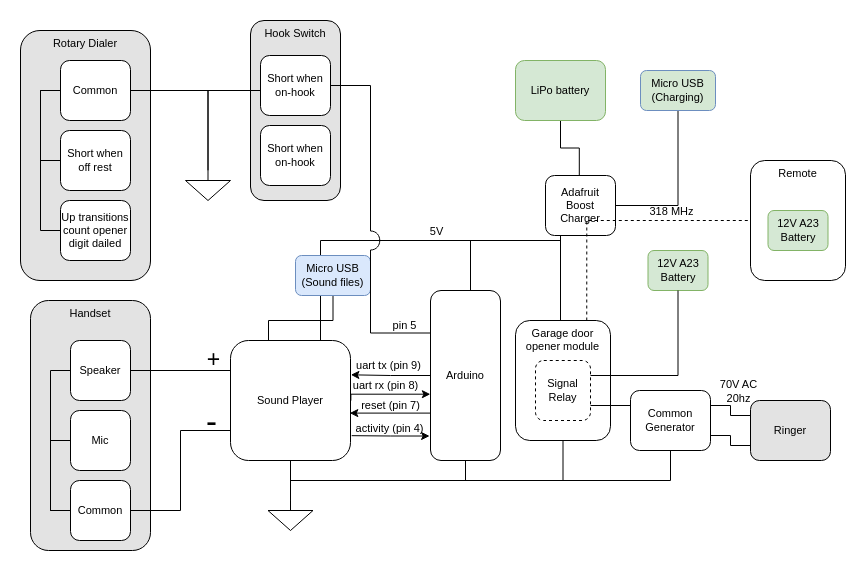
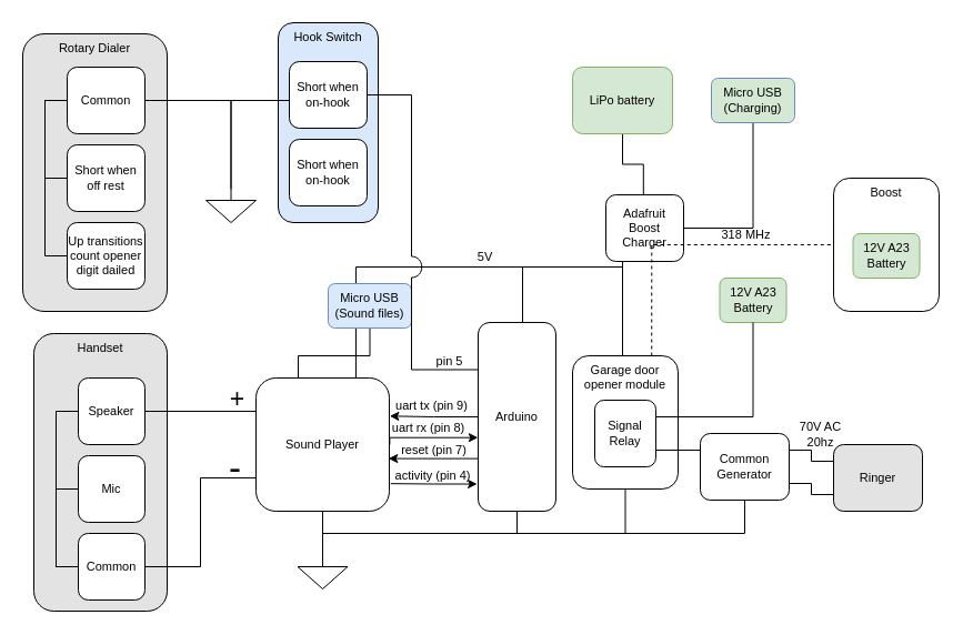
  <mxCell id="0" />
  <mxCell id="1" parent="0" />
  <mxCell id="2" value="Rotary Dialer" style="rounded=1;whiteSpace=wrap;html=1;verticalAlign=top;fontSize=11;fillColor=#E3E3E3;" parent="1" vertex="1"><mxGeometry x="20" y="30" width="130" height="250" as="geometry" /></mxCell>
  <mxCell id="3" value="Short when off rest" style="rounded=1;whiteSpace=wrap;html=1;fontSize=11;" parent="1" vertex="1"><mxGeometry x="60" y="130" width="70" height="60" as="geometry" /></mxCell>
  <mxCell id="4" value="Up transitions count opener digit dailed" style="rounded=1;whiteSpace=wrap;html=1;fontSize=11;labelPadding=0;noLabel=0;" parent="1" vertex="1"><mxGeometry x="60" y="200" width="70" height="60" as="geometry" /></mxCell>
  <mxCell id="5" style="edgeStyle=orthogonalEdgeStyle;rounded=0;orthogonalLoop=1;jettySize=auto;html=1;exitX=0;exitY=0.5;exitDx=0;exitDy=0;entryX=0;entryY=0.5;entryDx=0;entryDy=0;endArrow=none;endFill=0;fontSize=11;" parent="1" source="8" target="4" edge="1"><mxGeometry relative="1" as="geometry" /></mxCell>
  <mxCell id="6" style="edgeStyle=orthogonalEdgeStyle;shape=connector;rounded=0;orthogonalLoop=1;jettySize=auto;html=1;exitX=0;exitY=0.5;exitDx=0;exitDy=0;entryX=0;entryY=0.5;entryDx=0;entryDy=0;labelBackgroundColor=default;strokeColor=default;fontFamily=Helvetica;fontSize=11;fontColor=default;endArrow=none;endFill=0;" parent="1" source="8" target="3" edge="1"><mxGeometry relative="1" as="geometry" /></mxCell>
  <mxCell id="7" style="edgeStyle=orthogonalEdgeStyle;shape=connector;rounded=0;orthogonalLoop=1;jettySize=auto;html=1;exitX=1;exitY=0.5;exitDx=0;exitDy=0;entryX=0.5;entryY=0;entryDx=0;entryDy=0;entryPerimeter=0;labelBackgroundColor=default;strokeColor=default;fontFamily=Helvetica;fontSize=11;fontColor=default;endArrow=none;endFill=0;" parent="1" source="8" target="43" edge="1"><mxGeometry relative="1" as="geometry" /></mxCell>
  <mxCell id="8" value="Common" style="rounded=1;whiteSpace=wrap;html=1;fontSize=11;" parent="1" vertex="1"><mxGeometry x="60" y="60" width="70" height="60" as="geometry" /></mxCell>
- <mxCell id="9" value="Hook Switch" style="rounded=1;whiteSpace=wrap;html=1;verticalAlign=top;fontSize=11;fillColor=#E3E3E3;" parent="1" vertex="1"><mxGeometry x="250" y="20" width="90" height="180" as="geometry" /></mxCell>
+ <mxCell id="9" value="Hook Switch" style="rounded=1;whiteSpace=wrap;html=1;verticalAlign=top;fontSize=11;fillColor=#dae8fc;" parent="1" vertex="1"><mxGeometry x="250" y="20" width="90" height="180" as="geometry" /></mxCell>
  <mxCell id="10" style="edgeStyle=orthogonalEdgeStyle;shape=connector;rounded=0;orthogonalLoop=1;jettySize=auto;html=1;exitX=0;exitY=0.5;exitDx=0;exitDy=0;entryX=0.5;entryY=0;entryDx=0;entryDy=0;entryPerimeter=0;labelBackgroundColor=default;strokeColor=default;fontFamily=Helvetica;fontSize=11;fontColor=default;endArrow=none;endFill=0;" parent="1" source="11" target="43" edge="1"><mxGeometry relative="1" as="geometry"><Array as="points"><mxPoint x="260" y="90" /><mxPoint x="208" y="90" /></Array></mxGeometry></mxCell>
  <mxCell id="11" value="Short when on-hook" style="rounded=1;whiteSpace=wrap;html=1;fontSize=11;" parent="1" vertex="1"><mxGeometry x="260" y="55" width="70" height="60" as="geometry" /></mxCell>
  <mxCell id="12" value="Short when on-hook" style="rounded=1;whiteSpace=wrap;html=1;fontSize=11;" parent="1" vertex="1"><mxGeometry x="260" y="125" width="70" height="60" as="geometry" /></mxCell>
  <mxCell id="13" value="&lt;div style=&quot;font-size: 11px;&quot;&gt;Handset&lt;/div&gt;" style="rounded=1;whiteSpace=wrap;html=1;verticalAlign=top;fontSize=11;fillColor=#E3E3E3;" parent="1" vertex="1"><mxGeometry x="30" y="300" width="120" height="250" as="geometry" /></mxCell>
  <mxCell id="14" value="Speaker" style="rounded=1;whiteSpace=wrap;html=1;fontSize=11;" parent="1" vertex="1"><mxGeometry x="70" y="340" width="60" height="60" as="geometry" /></mxCell>
  <mxCell id="15" value="Mic" style="rounded=1;whiteSpace=wrap;html=1;fontSize=11;" parent="1" vertex="1"><mxGeometry x="70" y="410" width="60" height="60" as="geometry" /></mxCell>
  <mxCell id="16" style="edgeStyle=orthogonalEdgeStyle;rounded=0;orthogonalLoop=1;jettySize=auto;html=1;exitX=0;exitY=0.5;exitDx=0;exitDy=0;entryX=0;entryY=0.5;entryDx=0;entryDy=0;endArrow=none;endFill=0;fontSize=11;" parent="1" source="18" target="15" edge="1"><mxGeometry relative="1" as="geometry" /></mxCell>
  <mxCell id="17" style="edgeStyle=orthogonalEdgeStyle;shape=connector;rounded=0;orthogonalLoop=1;jettySize=auto;html=1;exitX=0;exitY=0.5;exitDx=0;exitDy=0;entryX=0;entryY=0.5;entryDx=0;entryDy=0;labelBackgroundColor=default;strokeColor=default;fontFamily=Helvetica;fontSize=11;fontColor=default;endArrow=none;endFill=0;" parent="1" source="18" target="14" edge="1"><mxGeometry relative="1" as="geometry" /></mxCell>
  <mxCell id="18" value="Common" style="rounded=1;whiteSpace=wrap;html=1;fontSize=11;" parent="1" vertex="1"><mxGeometry x="70" y="480" width="60" height="60" as="geometry" /></mxCell>
  <mxCell id="19" style="edgeStyle=orthogonalEdgeStyle;shape=connector;rounded=0;orthogonalLoop=1;jettySize=auto;html=1;exitX=0.5;exitY=1;exitDx=0;exitDy=0;entryX=0.5;entryY=0;entryDx=0;entryDy=0;entryPerimeter=0;labelBackgroundColor=default;strokeColor=default;fontFamily=Helvetica;fontSize=11;fontColor=default;endArrow=none;endFill=0;" parent="1" source="28" target="41" edge="1"><mxGeometry relative="1" as="geometry" /></mxCell>
  <mxCell id="20" style="edgeStyle=orthogonalEdgeStyle;rounded=0;orthogonalLoop=1;jettySize=auto;html=1;exitX=0;exitY=0.5;exitDx=0;exitDy=0;entryX=1.003;entryY=0.286;entryDx=0;entryDy=0;entryPerimeter=0;endArrow=classic;endFill=1;" edge="1" parent="1" source="28" target="33"><mxGeometry relative="1" as="geometry" /></mxCell>
  <mxCell id="21" value="uart tx (pin 9)" style="edgeLabel;html=1;align=center;verticalAlign=middle;resizable=0;points=[];labelBackgroundColor=none;" vertex="1" connectable="0" parent="20"><mxGeometry x="0.325" y="2" relative="1" as="geometry"><mxPoint x="10" y="-12" as="offset" /></mxGeometry></mxCell>
  <mxCell id="22" style="edgeStyle=orthogonalEdgeStyle;rounded=0;orthogonalLoop=1;jettySize=auto;html=1;exitX=-0.002;exitY=0.61;exitDx=0;exitDy=0;entryX=1.003;entryY=0.647;entryDx=0;entryDy=0;entryPerimeter=0;endArrow=none;endFill=0;startArrow=classic;startFill=1;exitPerimeter=0;" edge="1" parent="1" source="28"><mxGeometry relative="1" as="geometry"><mxPoint x="430" y="400" as="sourcePoint" /><mxPoint x="350.36" y="400.14" as="targetPoint" /><Array as="points"><mxPoint x="350" y="394" /></Array></mxGeometry></mxCell>
  <mxCell id="23" value="uart rx (pin 8)" style="edgeLabel;html=1;align=center;verticalAlign=middle;resizable=0;points=[];" vertex="1" connectable="0" parent="22"><mxGeometry x="0.05" relative="1" as="geometry"><mxPoint y="-9" as="offset" /></mxGeometry></mxCell>
  <mxCell id="24" style="edgeStyle=orthogonalEdgeStyle;shape=connector;rounded=0;orthogonalLoop=1;jettySize=auto;html=1;exitX=0;exitY=0.75;exitDx=0;exitDy=0;labelBackgroundColor=default;strokeColor=default;fontFamily=Helvetica;fontSize=11;fontColor=default;endArrow=classic;endFill=1;entryX=0.994;entryY=0.605;entryDx=0;entryDy=0;entryPerimeter=0;" edge="1" parent="1" source="28" target="33"><mxGeometry relative="1" as="geometry"><mxPoint x="352" y="420" as="targetPoint" /><Array as="points"><mxPoint x="430" y="413" /><mxPoint x="349" y="413" /></Array></mxGeometry></mxCell>
  <mxCell id="25" value="reset (pin 7)" style="edgeLabel;html=1;align=center;verticalAlign=middle;resizable=0;points=[];fontSize=11;fontFamily=Helvetica;fontColor=default;" vertex="1" connectable="0" parent="24"><mxGeometry x="0.351" relative="1" as="geometry"><mxPoint x="13" y="-8" as="offset" /></mxGeometry></mxCell>
  <mxCell id="26" style="edgeStyle=orthogonalEdgeStyle;shape=connector;rounded=0;orthogonalLoop=1;jettySize=auto;html=1;exitX=-0.013;exitY=0.856;exitDx=0;exitDy=0;entryX=1.01;entryY=0.793;entryDx=0;entryDy=0;entryPerimeter=0;labelBackgroundColor=default;strokeColor=default;fontFamily=Helvetica;fontSize=11;fontColor=default;endArrow=none;endFill=0;exitPerimeter=0;startArrow=classic;startFill=1;" edge="1" parent="1" source="28" target="33"><mxGeometry relative="1" as="geometry" /></mxCell>
  <mxCell id="27" value="activity (pin 4)" style="edgeLabel;html=1;align=center;verticalAlign=middle;resizable=0;points=[];fontSize=11;fontFamily=Helvetica;fontColor=default;labelBackgroundColor=none;" vertex="1" connectable="0" parent="26"><mxGeometry x="0.113" relative="1" as="geometry"><mxPoint x="3" y="-8" as="offset" /></mxGeometry></mxCell>
  <mxCell id="28" value="Arduino" style="rounded=1;whiteSpace=wrap;html=1;fontFamily=Helvetica;fontSize=11;fontColor=default;" parent="1" vertex="1"><mxGeometry x="430" y="290" width="70" height="170" as="geometry" /></mxCell>
  <mxCell id="29" style="edgeStyle=orthogonalEdgeStyle;shape=connector;rounded=0;orthogonalLoop=1;jettySize=auto;html=1;exitX=0;exitY=0.25;exitDx=0;exitDy=0;entryX=1;entryY=0.5;entryDx=0;entryDy=0;labelBackgroundColor=default;strokeColor=default;fontFamily=Helvetica;fontSize=11;fontColor=default;endArrow=none;endFill=0;" parent="1" source="33" target="14" edge="1"><mxGeometry relative="1" as="geometry" /></mxCell>
  <mxCell id="30" value="+" style="edgeLabel;html=1;align=center;verticalAlign=middle;resizable=0;points=[];fontSize=23;fontFamily=Helvetica;fontColor=default;labelBackgroundColor=none;" parent="29" vertex="1" connectable="0"><mxGeometry x="-0.2" y="-2" relative="1" as="geometry"><mxPoint x="22" y="-10" as="offset" /></mxGeometry></mxCell>
  <mxCell id="31" style="edgeStyle=orthogonalEdgeStyle;shape=connector;rounded=0;orthogonalLoop=1;jettySize=auto;html=1;exitX=0;exitY=0.75;exitDx=0;exitDy=0;entryX=1;entryY=0.5;entryDx=0;entryDy=0;labelBackgroundColor=default;strokeColor=default;fontFamily=Helvetica;fontSize=11;fontColor=default;endArrow=none;endFill=0;" parent="1" source="33" target="18" edge="1"><mxGeometry relative="1" as="geometry" /></mxCell>
  <mxCell id="32" value="-" style="edgeLabel;html=1;align=center;verticalAlign=middle;resizable=0;points=[];fontSize=33;fontFamily=Helvetica;fontColor=default;labelBackgroundColor=none;" parent="31" vertex="1" connectable="0"><mxGeometry x="-0.605" y="-2" relative="1" as="geometry"><mxPoint x="16" y="-8" as="offset" /></mxGeometry></mxCell>
  <mxCell id="33" value="Sound Player" style="rounded=1;whiteSpace=wrap;html=1;fontFamily=Helvetica;fontSize=11;fontColor=default;" parent="1" vertex="1"><mxGeometry x="230" y="340" width="120" height="120" as="geometry" /></mxCell>
  <mxCell id="34" style="edgeStyle=orthogonalEdgeStyle;shape=connector;rounded=0;orthogonalLoop=1;jettySize=auto;html=1;exitX=0;exitY=0.25;exitDx=0;exitDy=0;entryX=1;entryY=0.25;entryDx=0;entryDy=0;labelBackgroundColor=default;strokeColor=default;fontFamily=Helvetica;fontSize=11;fontColor=default;endArrow=none;endFill=0;" parent="1" source="36" target="39" edge="1"><mxGeometry relative="1" as="geometry" /></mxCell>
  <mxCell id="35" value="70V AC&lt;br&gt;20hz" style="edgeLabel;html=1;align=center;verticalAlign=middle;resizable=0;points=[];fontSize=11;fontFamily=Helvetica;fontColor=default;" vertex="1" connectable="0" parent="34"><mxGeometry x="0.389" y="-2" relative="1" as="geometry"><mxPoint x="12" y="-13" as="offset" /></mxGeometry></mxCell>
  <mxCell id="36" value="Ringer" style="rounded=1;whiteSpace=wrap;html=1;fontFamily=Helvetica;fontSize=11;fontColor=default;fillColor=#E3E3E3;" parent="1" vertex="1"><mxGeometry x="750" y="400" width="80" height="60" as="geometry" /></mxCell>
  <mxCell id="37" style="edgeStyle=orthogonalEdgeStyle;shape=connector;rounded=0;orthogonalLoop=1;jettySize=auto;html=1;exitX=1;exitY=0.75;exitDx=0;exitDy=0;entryX=0;entryY=0.75;entryDx=0;entryDy=0;labelBackgroundColor=default;strokeColor=default;fontFamily=Helvetica;fontSize=11;fontColor=default;endArrow=none;endFill=0;" parent="1" source="39" target="36" edge="1"><mxGeometry relative="1" as="geometry" /></mxCell>
  <mxCell id="38" style="edgeStyle=orthogonalEdgeStyle;shape=connector;rounded=0;orthogonalLoop=1;jettySize=auto;html=1;exitX=0.5;exitY=1;exitDx=0;exitDy=0;entryX=0.5;entryY=0;entryDx=0;entryDy=0;entryPerimeter=0;labelBackgroundColor=default;strokeColor=default;fontFamily=Helvetica;fontSize=11;fontColor=default;endArrow=none;endFill=0;" parent="1" source="39" target="41" edge="1"><mxGeometry relative="1" as="geometry"><Array as="points"><mxPoint x="670" y="480" /><mxPoint x="290" y="480" /></Array></mxGeometry></mxCell>
  <mxCell id="39" value="Common Generator" style="rounded=1;whiteSpace=wrap;html=1;fontFamily=Helvetica;fontSize=11;fontColor=default;" parent="1" vertex="1"><mxGeometry x="630" y="390" width="80" height="60" as="geometry" /></mxCell>
  <mxCell id="40" style="edgeStyle=orthogonalEdgeStyle;shape=connector;rounded=0;orthogonalLoop=1;jettySize=auto;html=1;exitX=0.5;exitY=0;exitDx=0;exitDy=0;exitPerimeter=0;entryX=0.5;entryY=1;entryDx=0;entryDy=0;labelBackgroundColor=default;strokeColor=default;fontFamily=Helvetica;fontSize=11;fontColor=default;endArrow=none;endFill=0;" parent="1" source="41" target="33" edge="1"><mxGeometry relative="1" as="geometry" /></mxCell>
  <mxCell id="41" value="" style="pointerEvents=1;verticalLabelPosition=bottom;shadow=0;dashed=0;align=center;html=1;verticalAlign=top;shape=mxgraph.electrical.signal_sources.signal_ground;fontFamily=Helvetica;fontSize=11;fontColor=default;" parent="1" vertex="1"><mxGeometry x="267.5" y="500" width="45" height="30" as="geometry" /></mxCell>
  <mxCell id="42" value="12V A23 Battery" style="rounded=1;whiteSpace=wrap;html=1;fontFamily=Helvetica;fontSize=11;fillColor=#d5e8d4;strokeColor=#82b366;" parent="1" vertex="1"><mxGeometry x="647.5" y="250" width="60" height="40" as="geometry" /></mxCell>
  <mxCell id="43" value="" style="pointerEvents=1;verticalLabelPosition=bottom;shadow=0;dashed=0;align=center;html=1;verticalAlign=top;shape=mxgraph.electrical.signal_sources.signal_ground;fontFamily=Helvetica;fontSize=11;fontColor=default;" parent="1" vertex="1"><mxGeometry x="185" y="170" width="45" height="30" as="geometry" /></mxCell>
  <mxCell id="44" style="edgeStyle=orthogonalEdgeStyle;shape=connector;rounded=0;orthogonalLoop=1;jettySize=auto;html=1;exitX=0.5;exitY=1;exitDx=0;exitDy=0;entryX=0.483;entryY=0.014;entryDx=0;entryDy=0;entryPerimeter=0;labelBackgroundColor=default;strokeColor=default;fontFamily=Helvetica;fontSize=11;fontColor=default;endArrow=none;endFill=0;" edge="1" parent="1" source="45" target="50"><mxGeometry relative="1" as="geometry" /></mxCell>
  <mxCell id="45" value="LiPo battery" style="rounded=1;whiteSpace=wrap;html=1;fontFamily=Helvetica;fontSize=11;fillColor=#d5e8d4;strokeColor=#82b366;" parent="1" vertex="1"><mxGeometry x="515" y="60" width="90" height="60" as="geometry" /></mxCell>
  <mxCell id="46" style="edgeStyle=orthogonalEdgeStyle;shape=connector;rounded=0;orthogonalLoop=1;jettySize=auto;html=1;exitX=0.5;exitY=1;exitDx=0;exitDy=0;entryX=0.5;entryY=0;entryDx=0;entryDy=0;labelBackgroundColor=default;strokeColor=default;fontFamily=Helvetica;fontSize=11;fontColor=default;endArrow=none;endFill=0;" edge="1" parent="1" source="50" target="54"><mxGeometry relative="1" as="geometry"><Array as="points"><mxPoint x="560" y="320" /></Array></mxGeometry></mxCell>
  <mxCell id="47" style="edgeStyle=orthogonalEdgeStyle;shape=connector;rounded=0;orthogonalLoop=1;jettySize=auto;html=1;exitX=0.5;exitY=1;exitDx=0;exitDy=0;entryX=0.5;entryY=0;entryDx=0;entryDy=0;labelBackgroundColor=default;strokeColor=default;fontFamily=Helvetica;fontSize=11;fontColor=default;endArrow=none;endFill=0;" edge="1" parent="1" source="50" target="28"><mxGeometry relative="1" as="geometry"><Array as="points"><mxPoint x="560" y="240" /><mxPoint x="470" y="240" /><mxPoint x="470" y="290" /></Array></mxGeometry></mxCell>
  <mxCell id="48" style="edgeStyle=orthogonalEdgeStyle;shape=connector;rounded=0;orthogonalLoop=1;jettySize=auto;html=1;exitX=0.5;exitY=1;exitDx=0;exitDy=0;entryX=0.75;entryY=0;entryDx=0;entryDy=0;labelBackgroundColor=default;strokeColor=default;fontFamily=Helvetica;fontSize=11;fontColor=default;endArrow=none;endFill=0;" edge="1" parent="1" source="50" target="33"><mxGeometry relative="1" as="geometry"><Array as="points"><mxPoint x="560" y="240" /><mxPoint x="320" y="240" /></Array></mxGeometry></mxCell>
  <mxCell id="49" value="5V" style="edgeLabel;html=1;align=center;verticalAlign=middle;resizable=0;points=[];fontSize=11;fontFamily=Helvetica;fontColor=default;" vertex="1" connectable="0" parent="48"><mxGeometry x="-0.18" relative="1" as="geometry"><mxPoint y="-10" as="offset" /></mxGeometry></mxCell>
  <mxCell id="50" value="Adafruit Boost Charger" style="rounded=1;whiteSpace=wrap;html=1;fontFamily=Helvetica;fontSize=11;" parent="1" vertex="1"><mxGeometry x="545" y="175" width="70" height="60" as="geometry" /></mxCell>
  <mxCell id="51" style="edgeStyle=orthogonalEdgeStyle;rounded=0;orthogonalLoop=1;jettySize=auto;html=1;exitX=0.5;exitY=1;exitDx=0;exitDy=0;entryX=0.5;entryY=0;entryDx=0;entryDy=0;entryPerimeter=0;endArrow=none;endFill=0;" edge="1" parent="1" source="54" target="41"><mxGeometry relative="1" as="geometry"><Array as="points"><mxPoint x="563" y="480" /><mxPoint x="290" y="480" /></Array></mxGeometry></mxCell>
  <mxCell id="52" style="edgeStyle=orthogonalEdgeStyle;shape=connector;rounded=0;orthogonalLoop=1;jettySize=auto;html=1;exitX=0.75;exitY=0;exitDx=0;exitDy=0;entryX=0;entryY=0.5;entryDx=0;entryDy=0;labelBackgroundColor=default;strokeColor=default;fontFamily=Helvetica;fontSize=11;fontColor=default;endArrow=none;endFill=0;dashed=1;" edge="1" parent="1" source="54" target="64"><mxGeometry relative="1" as="geometry" /></mxCell>
  <mxCell id="53" value="318 MHz" style="edgeLabel;html=1;align=center;verticalAlign=middle;resizable=0;points=[];fontSize=11;fontFamily=Helvetica;fontColor=default;" vertex="1" connectable="0" parent="52"><mxGeometry x="0.223" relative="1" as="geometry"><mxPoint x="23" y="-10" as="offset" /></mxGeometry></mxCell>
  <mxCell id="54" value="Garage door opener module" style="rounded=1;whiteSpace=wrap;html=1;fontFamily=Helvetica;fontSize=11;fontColor=default;verticalAlign=top;" vertex="1" parent="1"><mxGeometry x="515" y="320" width="95" height="120" as="geometry" /></mxCell>
- <mxCell id="55" value="Signal Relay" style="rounded=1;whiteSpace=wrap;html=1;fontFamily=Helvetica;fontSize=11;dashed=1;" parent="1" vertex="1"><mxGeometry x="535" y="360" width="55" height="60" as="geometry" /></mxCell>
+ <mxCell id="55" value="Signal Relay" style="rounded=1;whiteSpace=wrap;html=1;fontFamily=Helvetica;fontSize=11;" parent="1" vertex="1"><mxGeometry x="535" y="360" width="55" height="60" as="geometry" /></mxCell>
  <mxCell id="56" style="edgeStyle=orthogonalEdgeStyle;shape=connector;rounded=0;orthogonalLoop=1;jettySize=auto;html=1;exitX=0;exitY=0.25;exitDx=0;exitDy=0;labelBackgroundColor=default;strokeColor=default;fontFamily=Helvetica;fontSize=11;fontColor=default;endArrow=none;endFill=0;entryX=1;entryY=0.75;entryDx=0;entryDy=0;" parent="1" source="39" target="55" edge="1"><mxGeometry relative="1" as="geometry"><mxPoint x="760" y="405" as="targetPoint" /></mxGeometry></mxCell>
  <mxCell id="57" style="edgeStyle=orthogonalEdgeStyle;shape=connector;rounded=0;orthogonalLoop=1;jettySize=auto;html=1;exitX=1;exitY=0.25;exitDx=0;exitDy=0;labelBackgroundColor=default;strokeColor=default;fontFamily=Helvetica;fontSize=11;fontColor=default;endArrow=none;endFill=0;entryX=0.5;entryY=1;entryDx=0;entryDy=0;" parent="1" source="55" target="42" edge="1"><mxGeometry relative="1" as="geometry"><mxPoint x="760" y="310" as="targetPoint" /></mxGeometry></mxCell>
  <mxCell id="58" style="edgeStyle=orthogonalEdgeStyle;shape=connector;rounded=0;orthogonalLoop=1;jettySize=auto;html=1;exitX=0.5;exitY=1;exitDx=0;exitDy=0;entryX=1;entryY=0.5;entryDx=0;entryDy=0;labelBackgroundColor=default;strokeColor=default;fontFamily=Helvetica;fontSize=11;fontColor=default;endArrow=none;endFill=0;" edge="1" parent="1" source="59" target="50"><mxGeometry relative="1" as="geometry" /></mxCell>
  <mxCell id="59" value="Micro USB&lt;br&gt;(Charging)" style="rounded=1;whiteSpace=wrap;html=1;fontFamily=Helvetica;fontSize=11;fillColor=#d5e8d4;strokeColor=#6c8ebf;" vertex="1" parent="1"><mxGeometry x="640" y="70" width="75" height="40" as="geometry" /></mxCell>
  <mxCell id="60" style="edgeStyle=orthogonalEdgeStyle;shape=connector;rounded=0;orthogonalLoop=1;jettySize=auto;html=1;exitX=0.5;exitY=1;exitDx=0;exitDy=0;entryX=0.25;entryY=0;entryDx=0;entryDy=0;labelBackgroundColor=default;strokeColor=default;fontFamily=Helvetica;fontSize=11;fontColor=default;endArrow=none;endFill=0;" edge="1" parent="1" source="61" target="33"><mxGeometry relative="1" as="geometry"><Array as="points"><mxPoint x="268" y="320" /><mxPoint x="268" y="340" /></Array></mxGeometry></mxCell>
  <mxCell id="61" value="Micro USB&lt;br&gt;(Sound files)" style="rounded=1;whiteSpace=wrap;html=1;fontFamily=Helvetica;fontSize=11;fillColor=#dae8fc;strokeColor=#6c8ebf;" vertex="1" parent="1"><mxGeometry x="295" y="255" width="75" height="40" as="geometry" /></mxCell>
  <mxCell id="62" style="edgeStyle=orthogonalEdgeStyle;rounded=0;orthogonalLoop=1;jettySize=auto;html=1;exitX=1;exitY=0.5;exitDx=0;exitDy=0;entryX=0;entryY=0.25;entryDx=0;entryDy=0;endArrow=none;endFill=0;jumpStyle=arc;jumpSize=19;" edge="1" parent="1" source="11" target="28"><mxGeometry relative="1" as="geometry"><Array as="points"><mxPoint x="370" y="85" /><mxPoint x="370" y="332" /></Array></mxGeometry></mxCell>
  <mxCell id="63" value="pin 5" style="edgeLabel;html=1;align=center;verticalAlign=middle;resizable=0;points=[];fontSize=11;fontFamily=Helvetica;fontColor=default;" vertex="1" connectable="0" parent="62"><mxGeometry x="0.773" y="-2" relative="1" as="geometry"><mxPoint x="13" y="-10" as="offset" /></mxGeometry></mxCell>
- <mxCell id="64" value="Remote" style="rounded=1;whiteSpace=wrap;html=1;fontFamily=Helvetica;fontSize=11;fontColor=default;verticalAlign=top;" vertex="1" parent="1"><mxGeometry x="750" y="160" width="95" height="120" as="geometry" /></mxCell>
+ <mxCell id="64" value="Boost" style="rounded=1;whiteSpace=wrap;html=1;fontFamily=Helvetica;fontSize=11;fontColor=default;verticalAlign=top;" vertex="1" parent="1"><mxGeometry x="750" y="160" width="95" height="120" as="geometry" /></mxCell>
  <mxCell id="65" value="12V A23 Battery" style="rounded=1;whiteSpace=wrap;html=1;fontFamily=Helvetica;fontSize=11;fillColor=#d5e8d4;strokeColor=#82b366;" vertex="1" parent="1"><mxGeometry x="767.5" y="210" width="60" height="40" as="geometry" /></mxCell>
